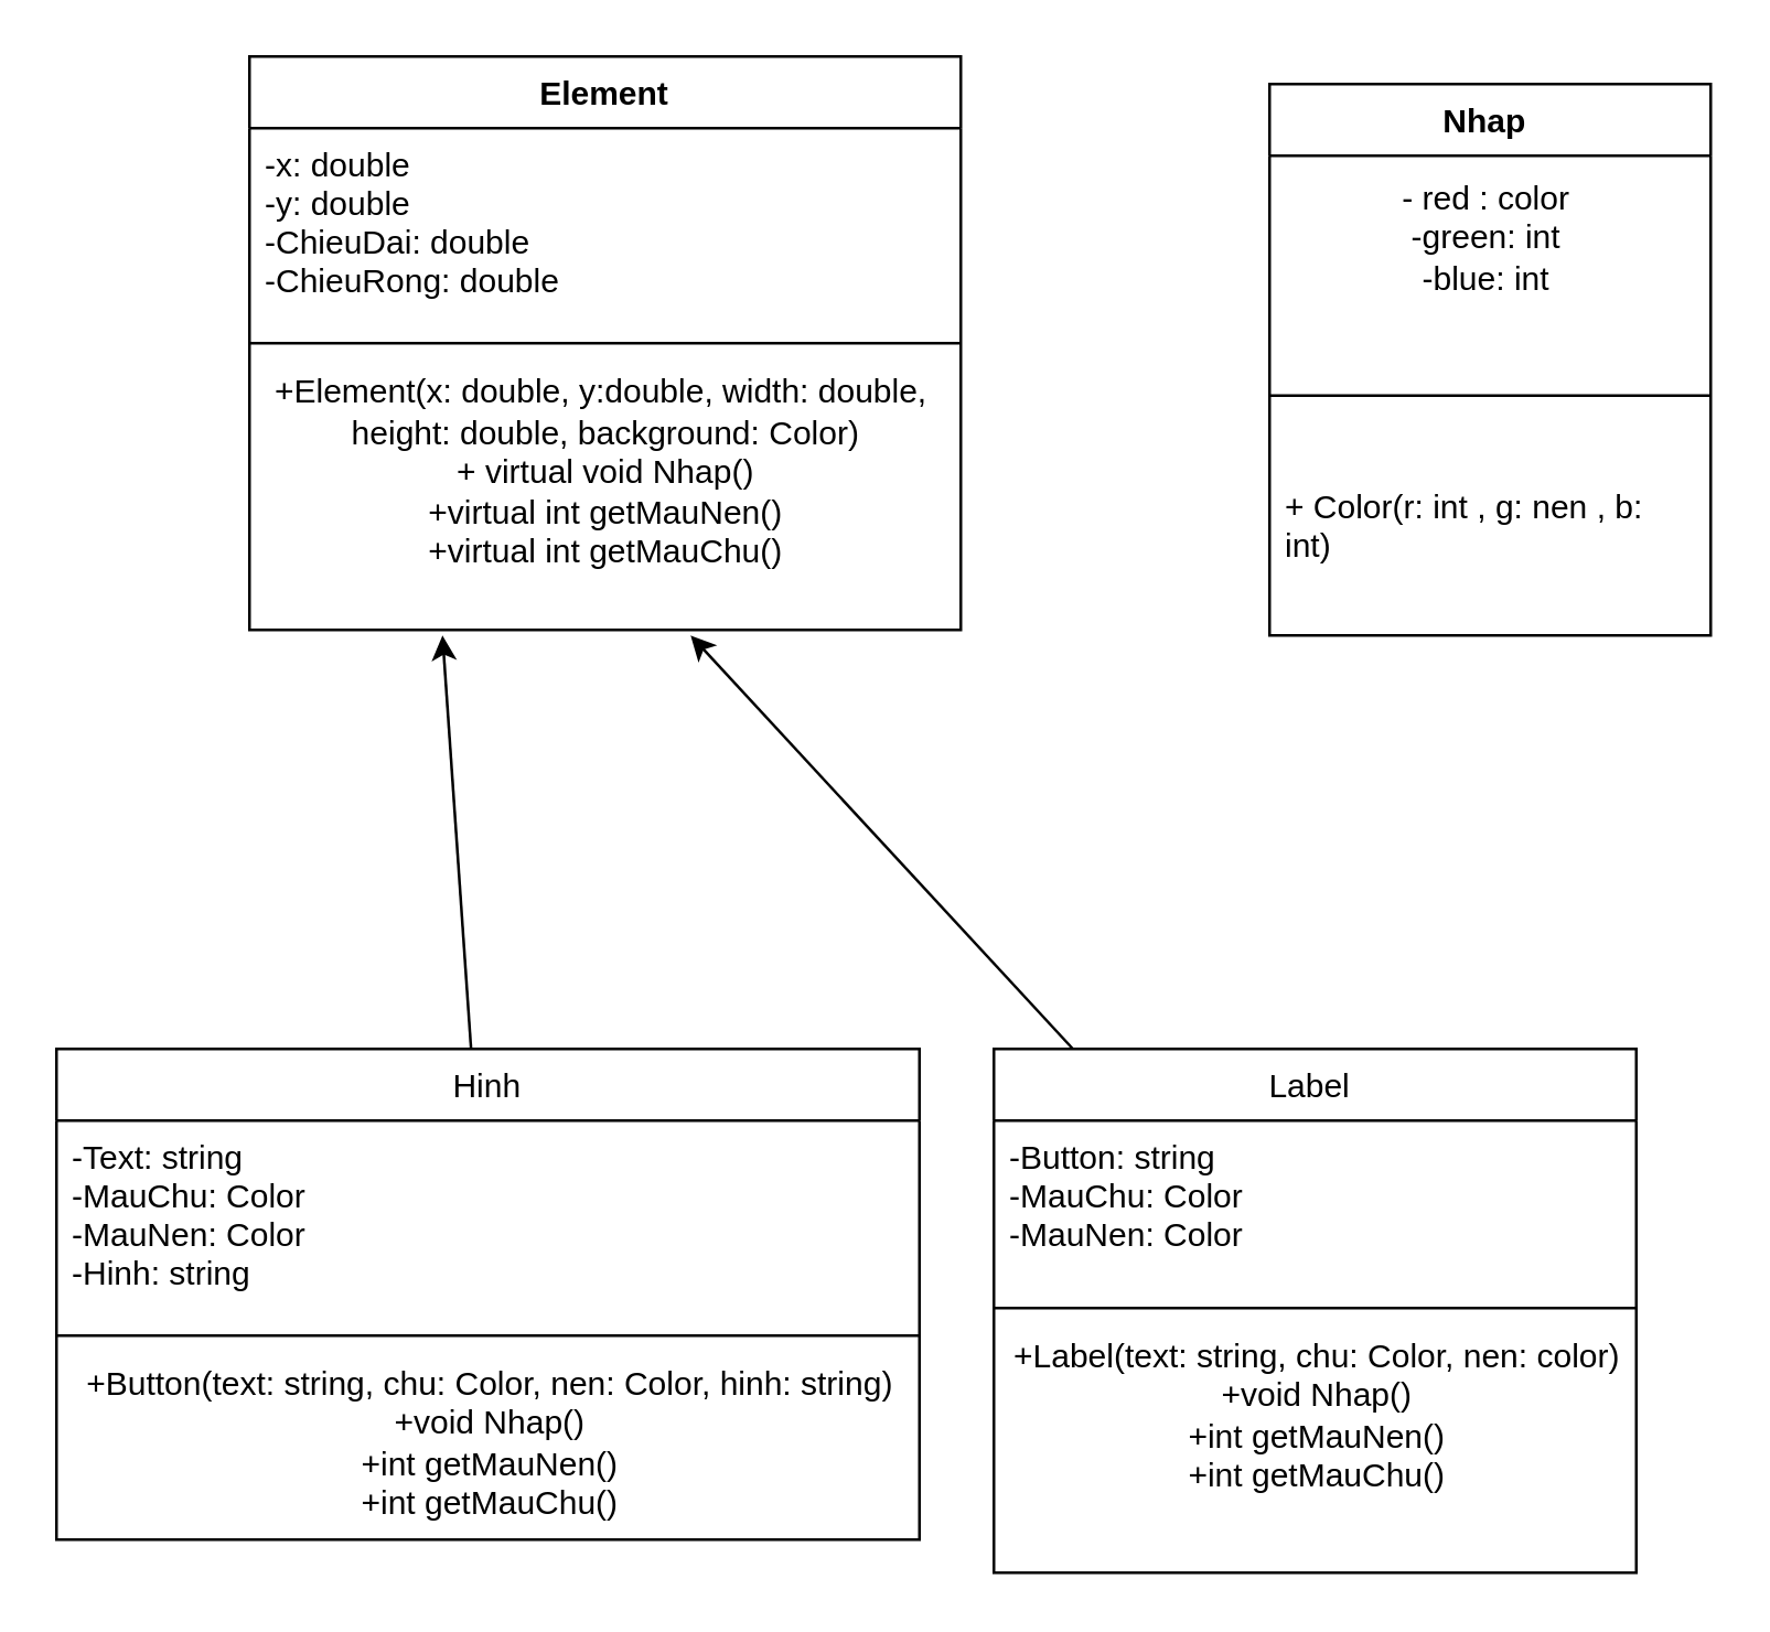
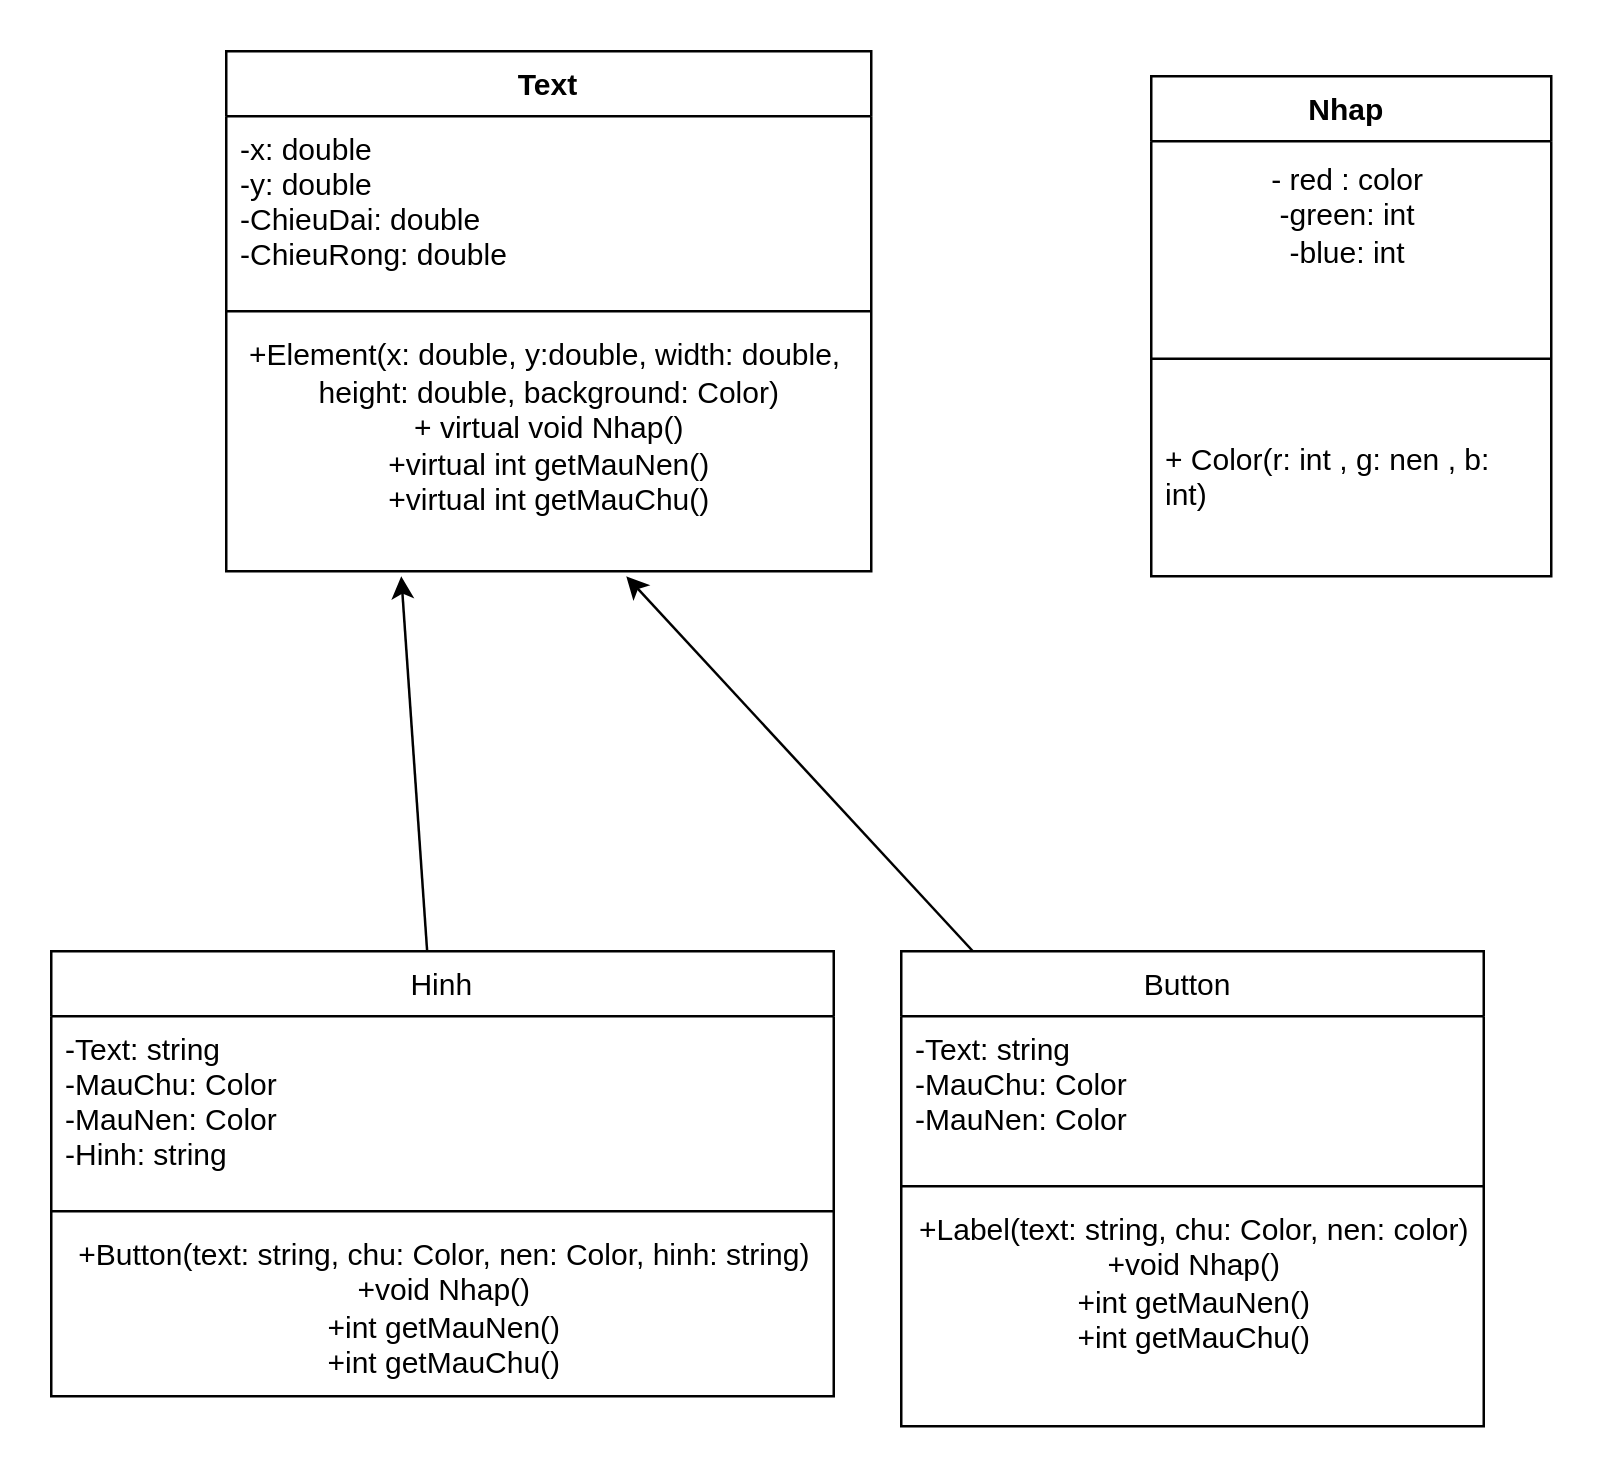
  <mxCell id="0" />
  <mxCell id="1" parent="0" />
- <mxCell id="2" value="Element" style="swimlane;fontStyle=1;align=center;verticalAlign=top;childLayout=stackLayout;horizontal=1;startSize=26;horizontalStack=0;resizeParent=1;resizeLast=0;collapsible=1;marginBottom=0;rounded=0;shadow=0;strokeWidth=1;" vertex="1" parent="1"><mxGeometry x="90" width="258" height="208" as="geometry" y="20"><mxRectangle x="230" y="140" width="160" height="26" as="alternateBounds" /></mxGeometry></mxCell>
+ <mxCell id="2" value="Text" style="swimlane;fontStyle=1;align=center;verticalAlign=top;childLayout=stackLayout;horizontal=1;startSize=26;horizontalStack=0;resizeParent=1;resizeLast=0;collapsible=1;marginBottom=0;rounded=0;shadow=0;strokeWidth=1;" vertex="1" parent="1"><mxGeometry x="90" width="258" height="208" as="geometry" y="20"><mxRectangle x="230" y="140" width="160" height="26" as="alternateBounds" /></mxGeometry></mxCell>
  <mxCell id="3" value="-x: double &#10;-y: double &#10;-ChieuDai: double &#10;-ChieuRong: double &#10;" style="text;align=left;verticalAlign=top;spacingLeft=4;spacingRight=4;overflow=hidden;rotatable=0;points=[[0,0.5],[1,0.5]];portConstraint=eastwest;rounded=0;shadow=0;html=0;" vertex="1" parent="2"><mxGeometry y="26" width="258" height="74" as="geometry" /></mxCell>
  <mxCell id="4" value="" style="line;html=1;strokeWidth=1;align=left;verticalAlign=middle;spacingTop=-1;spacingLeft=3;spacingRight=3;rotatable=0;labelPosition=right;points=[];portConstraint=eastwest;" vertex="1" parent="2"><mxGeometry y="100" width="258" height="8" as="geometry" /></mxCell>
  <mxCell id="5" value="+Element(x: double, y:double, width: double,&amp;nbsp;&lt;div&gt;height: double, background: Color)&lt;/div&gt;&lt;div&gt;+ virtual void Nhap()&lt;/div&gt;&lt;div&gt;+virtual int getMauNen()&lt;/div&gt;&lt;div&gt;+virtual int getMauChu()&lt;/div&gt;&lt;div&gt;&lt;br&gt;&lt;/div&gt;" style="text;html=1;align=center;verticalAlign=middle;resizable=0;points=[];autosize=1;strokeColor=none;fillColor=none;" vertex="1" parent="2"><mxGeometry y="108" width="258" height="100" as="geometry" /></mxCell>
  <mxCell id="6" value="Nhap&amp;nbsp;" style="swimlane;fontStyle=1;align=center;verticalAlign=top;childLayout=stackLayout;horizontal=1;startSize=26;horizontalStack=0;resizeParent=1;resizeParentMax=0;resizeLast=0;collapsible=1;marginBottom=0;whiteSpace=wrap;html=1;" vertex="1" parent="1"><mxGeometry x="460" y="30" width="160" height="200" as="geometry" /></mxCell>
  <mxCell id="7" value="- red : color&amp;nbsp;&lt;div&gt;-green: int&amp;nbsp;&lt;/div&gt;&lt;div&gt;-blue: int&amp;nbsp;&lt;/div&gt;" style="text;html=1;align=center;verticalAlign=middle;resizable=0;points=[];autosize=1;strokeColor=none;fillColor=none;" vertex="1" parent="6"><mxGeometry y="26" width="160" height="60" as="geometry" /></mxCell>
  <mxCell id="8" value="" style="line;strokeWidth=1;fillColor=none;align=left;verticalAlign=middle;spacingTop=-1;spacingLeft=3;spacingRight=3;rotatable=0;labelPosition=right;points=[];portConstraint=eastwest;strokeColor=inherit;" vertex="1" parent="6"><mxGeometry y="86" width="160" height="54" as="geometry" /></mxCell>
  <mxCell id="9" value="+ Color(r: int , g: nen , b: int)&amp;nbsp;&lt;div&gt;&lt;br&gt;&lt;/div&gt;" style="text;strokeColor=none;fillColor=none;align=left;verticalAlign=top;spacingLeft=4;spacingRight=4;overflow=hidden;rotatable=0;points=[[0,0.5],[1,0.5]];portConstraint=eastwest;whiteSpace=wrap;html=1;" vertex="1" parent="6"><mxGeometry y="140" width="160" height="60" as="geometry" /></mxCell>
  <mxCell id="10" value="" style="rounded=0;orthogonalLoop=1;jettySize=auto;html=1;" edge="1" parent="1" source="11"><mxGeometry relative="1" as="geometry"><mxPoint x="250" y="230" as="targetPoint" /></mxGeometry></mxCell>
- <mxCell id="11" value="Label " style="swimlane;fontStyle=0;align=center;verticalAlign=top;childLayout=stackLayout;horizontal=1;startSize=26;horizontalStack=0;resizeParent=1;resizeLast=0;collapsible=1;marginBottom=0;rounded=0;shadow=0;strokeWidth=1;" vertex="1" parent="1"><mxGeometry x="360" y="380" width="233" height="190" as="geometry"><mxRectangle x="230" y="140" width="160" height="26" as="alternateBounds" /></mxGeometry></mxCell>
- <mxCell id="12" value="-Button: string  &#10;-MauChu: Color &#10;-MauNen: Color" style="text;align=left;verticalAlign=top;spacingLeft=4;spacingRight=4;overflow=hidden;rotatable=0;points=[[0,0.5],[1,0.5]];portConstraint=eastwest;" vertex="1" parent="11"><mxGeometry y="26" width="233" height="64" as="geometry" /></mxCell>
+ <mxCell id="11" value="Button " style="swimlane;fontStyle=0;align=center;verticalAlign=top;childLayout=stackLayout;horizontal=1;startSize=26;horizontalStack=0;resizeParent=1;resizeLast=0;collapsible=1;marginBottom=0;rounded=0;shadow=0;strokeWidth=1;" vertex="1" parent="1"><mxGeometry x="360" y="380" width="233" height="190" as="geometry"><mxRectangle x="230" y="140" width="160" height="26" as="alternateBounds" /></mxGeometry></mxCell>
+ <mxCell id="12" value="-Text: string  &#10;-MauChu: Color &#10;-MauNen: Color" style="text;align=left;verticalAlign=top;spacingLeft=4;spacingRight=4;overflow=hidden;rotatable=0;points=[[0,0.5],[1,0.5]];portConstraint=eastwest;" vertex="1" parent="11"><mxGeometry y="26" width="233" height="64" as="geometry" /></mxCell>
  <mxCell id="13" value="" style="line;html=1;strokeWidth=1;align=left;verticalAlign=middle;spacingTop=-1;spacingLeft=3;spacingRight=3;rotatable=0;labelPosition=right;points=[];portConstraint=eastwest;" vertex="1" parent="11"><mxGeometry y="90" width="233" height="8" as="geometry" /></mxCell>
  <mxCell id="14" value="&lt;div&gt;+Label(text: string, chu: Color, nen: color)&lt;/div&gt;+void Nhap()&lt;br&gt;+int getMauNen()&lt;br&gt;+int getMauChu()" style="text;html=1;align=center;verticalAlign=middle;resizable=0;points=[];autosize=1;strokeColor=none;fillColor=none;" vertex="1" parent="11"><mxGeometry y="98" width="233" height="70" as="geometry" /></mxCell>
  <mxCell id="15" value="Hinh" style="swimlane;fontStyle=0;align=center;verticalAlign=top;childLayout=stackLayout;horizontal=1;startSize=26;horizontalStack=0;resizeParent=1;resizeLast=0;collapsible=1;marginBottom=0;rounded=0;shadow=0;strokeWidth=1;" vertex="1" parent="1"><mxGeometry x="20" y="380" width="313" height="178" as="geometry"><mxRectangle x="230" y="140" width="160" height="26" as="alternateBounds" /></mxGeometry></mxCell>
  <mxCell id="16" value="-Text: string &#10;-MauChu: Color &#10;-MauNen: Color &#10;-Hinh: string " style="text;align=left;verticalAlign=top;spacingLeft=4;spacingRight=4;overflow=hidden;rotatable=0;points=[[0,0.5],[1,0.5]];portConstraint=eastwest;" vertex="1" parent="15"><mxGeometry y="26" width="313" height="74" as="geometry" /></mxCell>
  <mxCell id="17" value="" style="line;html=1;strokeWidth=1;align=left;verticalAlign=middle;spacingTop=-1;spacingLeft=3;spacingRight=3;rotatable=0;labelPosition=right;points=[];portConstraint=eastwest;" vertex="1" parent="15"><mxGeometry y="100" width="313" height="8" as="geometry" /></mxCell>
  <mxCell id="18" value="+Button(text: string, chu: Color, nen: Color, hinh: string)&lt;div&gt;+void Nhap()&lt;br&gt;+int getMauNen()&lt;br&gt;+int getMauChu()&lt;/div&gt;" style="text;html=1;align=center;verticalAlign=middle;resizable=0;points=[];autosize=1;strokeColor=none;fillColor=none;" vertex="1" parent="15"><mxGeometry y="108" width="313" height="70" as="geometry" /></mxCell>
  <mxCell id="19" style="rounded=0;orthogonalLoop=1;jettySize=auto;html=1;" edge="1" parent="1" source="15"><mxGeometry relative="1" as="geometry"><mxPoint x="160" y="230" as="targetPoint" /></mxGeometry></mxCell>
